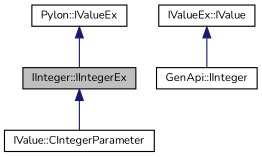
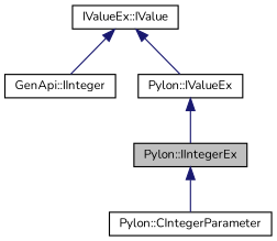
  digraph {
    fontname=Nunito
    node [color=black fillcolor=white fontname=Nunito fontsize=10 shape=record style=filled]
    edge [color=midnightblue dir=back fontname=Nunito fontsize=10 labelfontname=Helvetica labelfontsize=10 style=solid]
-   n1 [fillcolor=grey75 fontcolor=black height=0.2 label="IInteger::IIntegerEx" width=0.4]
-   n2 [height=0.2 label="IValue::CIntegerParameter" width=0.4]
+   n1 [fillcolor=grey75 fontcolor=black height=0.2 label="Pylon::IIntegerEx" width=0.4]
+   n2 [height=0.2 label="Pylon::CIntegerParameter" width=0.4]
    n3 [height=0.2 label="GenApi::IInteger" width=0.4]
    n4 [height=0.2 label="IValueEx::IValue" width=0.4]
    n5 [height=0.2 label="Pylon::IValueEx" width=0.4]
    n1 -> n2
    n4 -> n3
+   n4 -> n5
    n5 -> n1
  }
